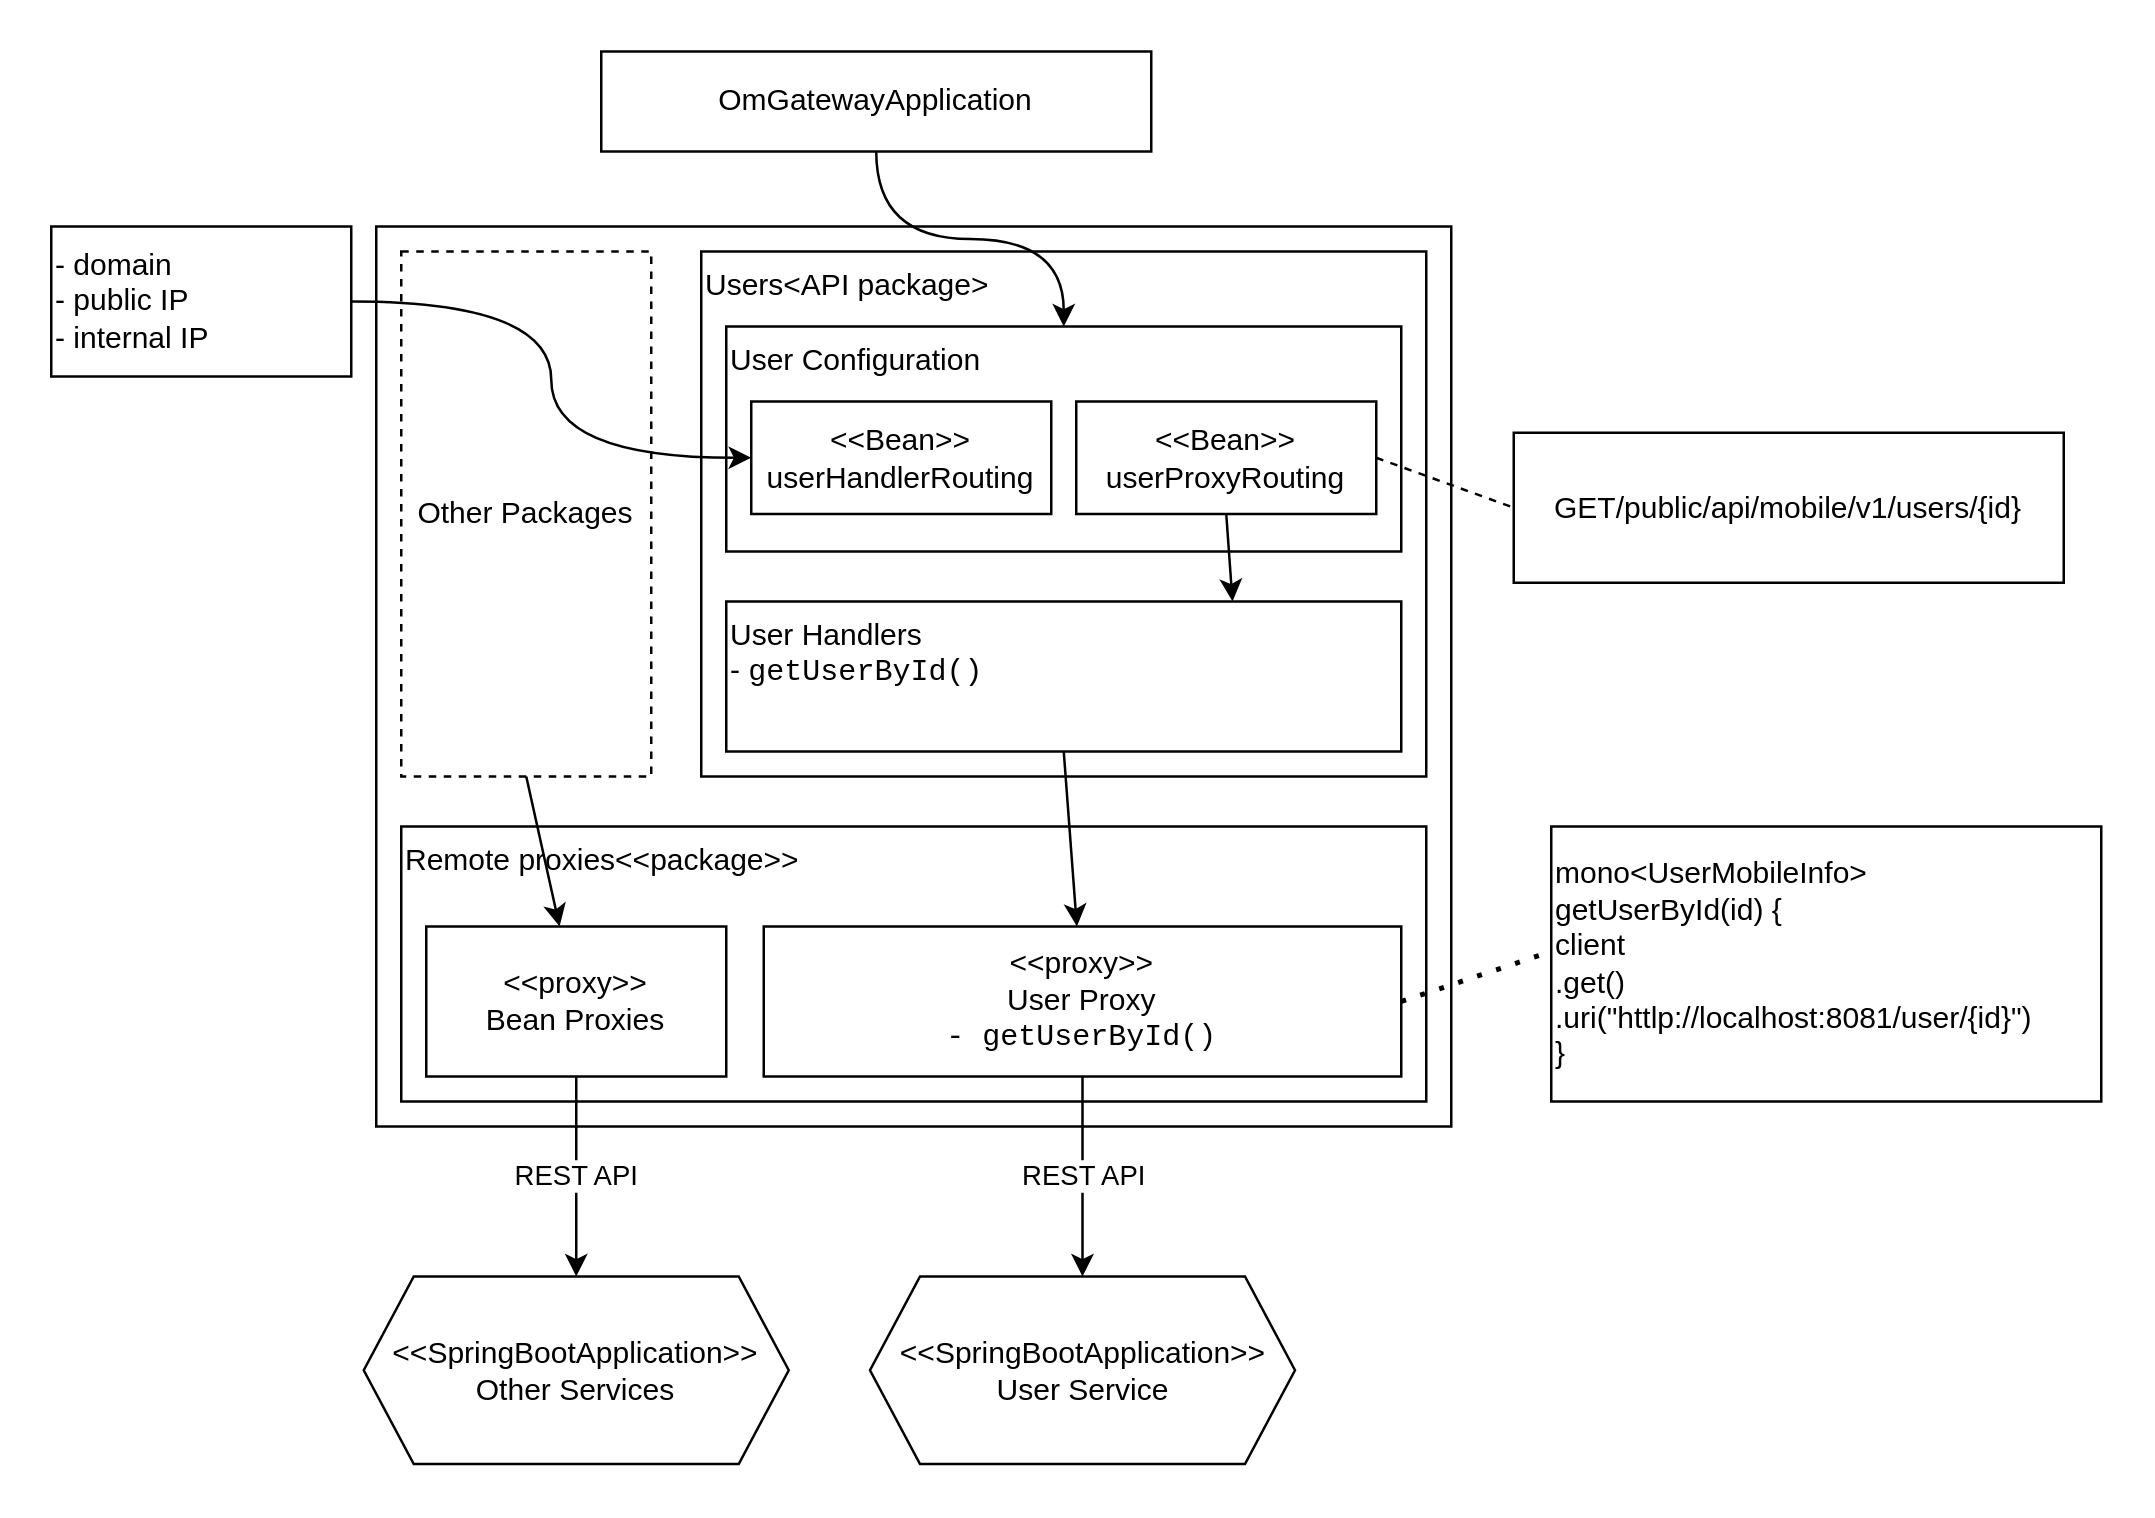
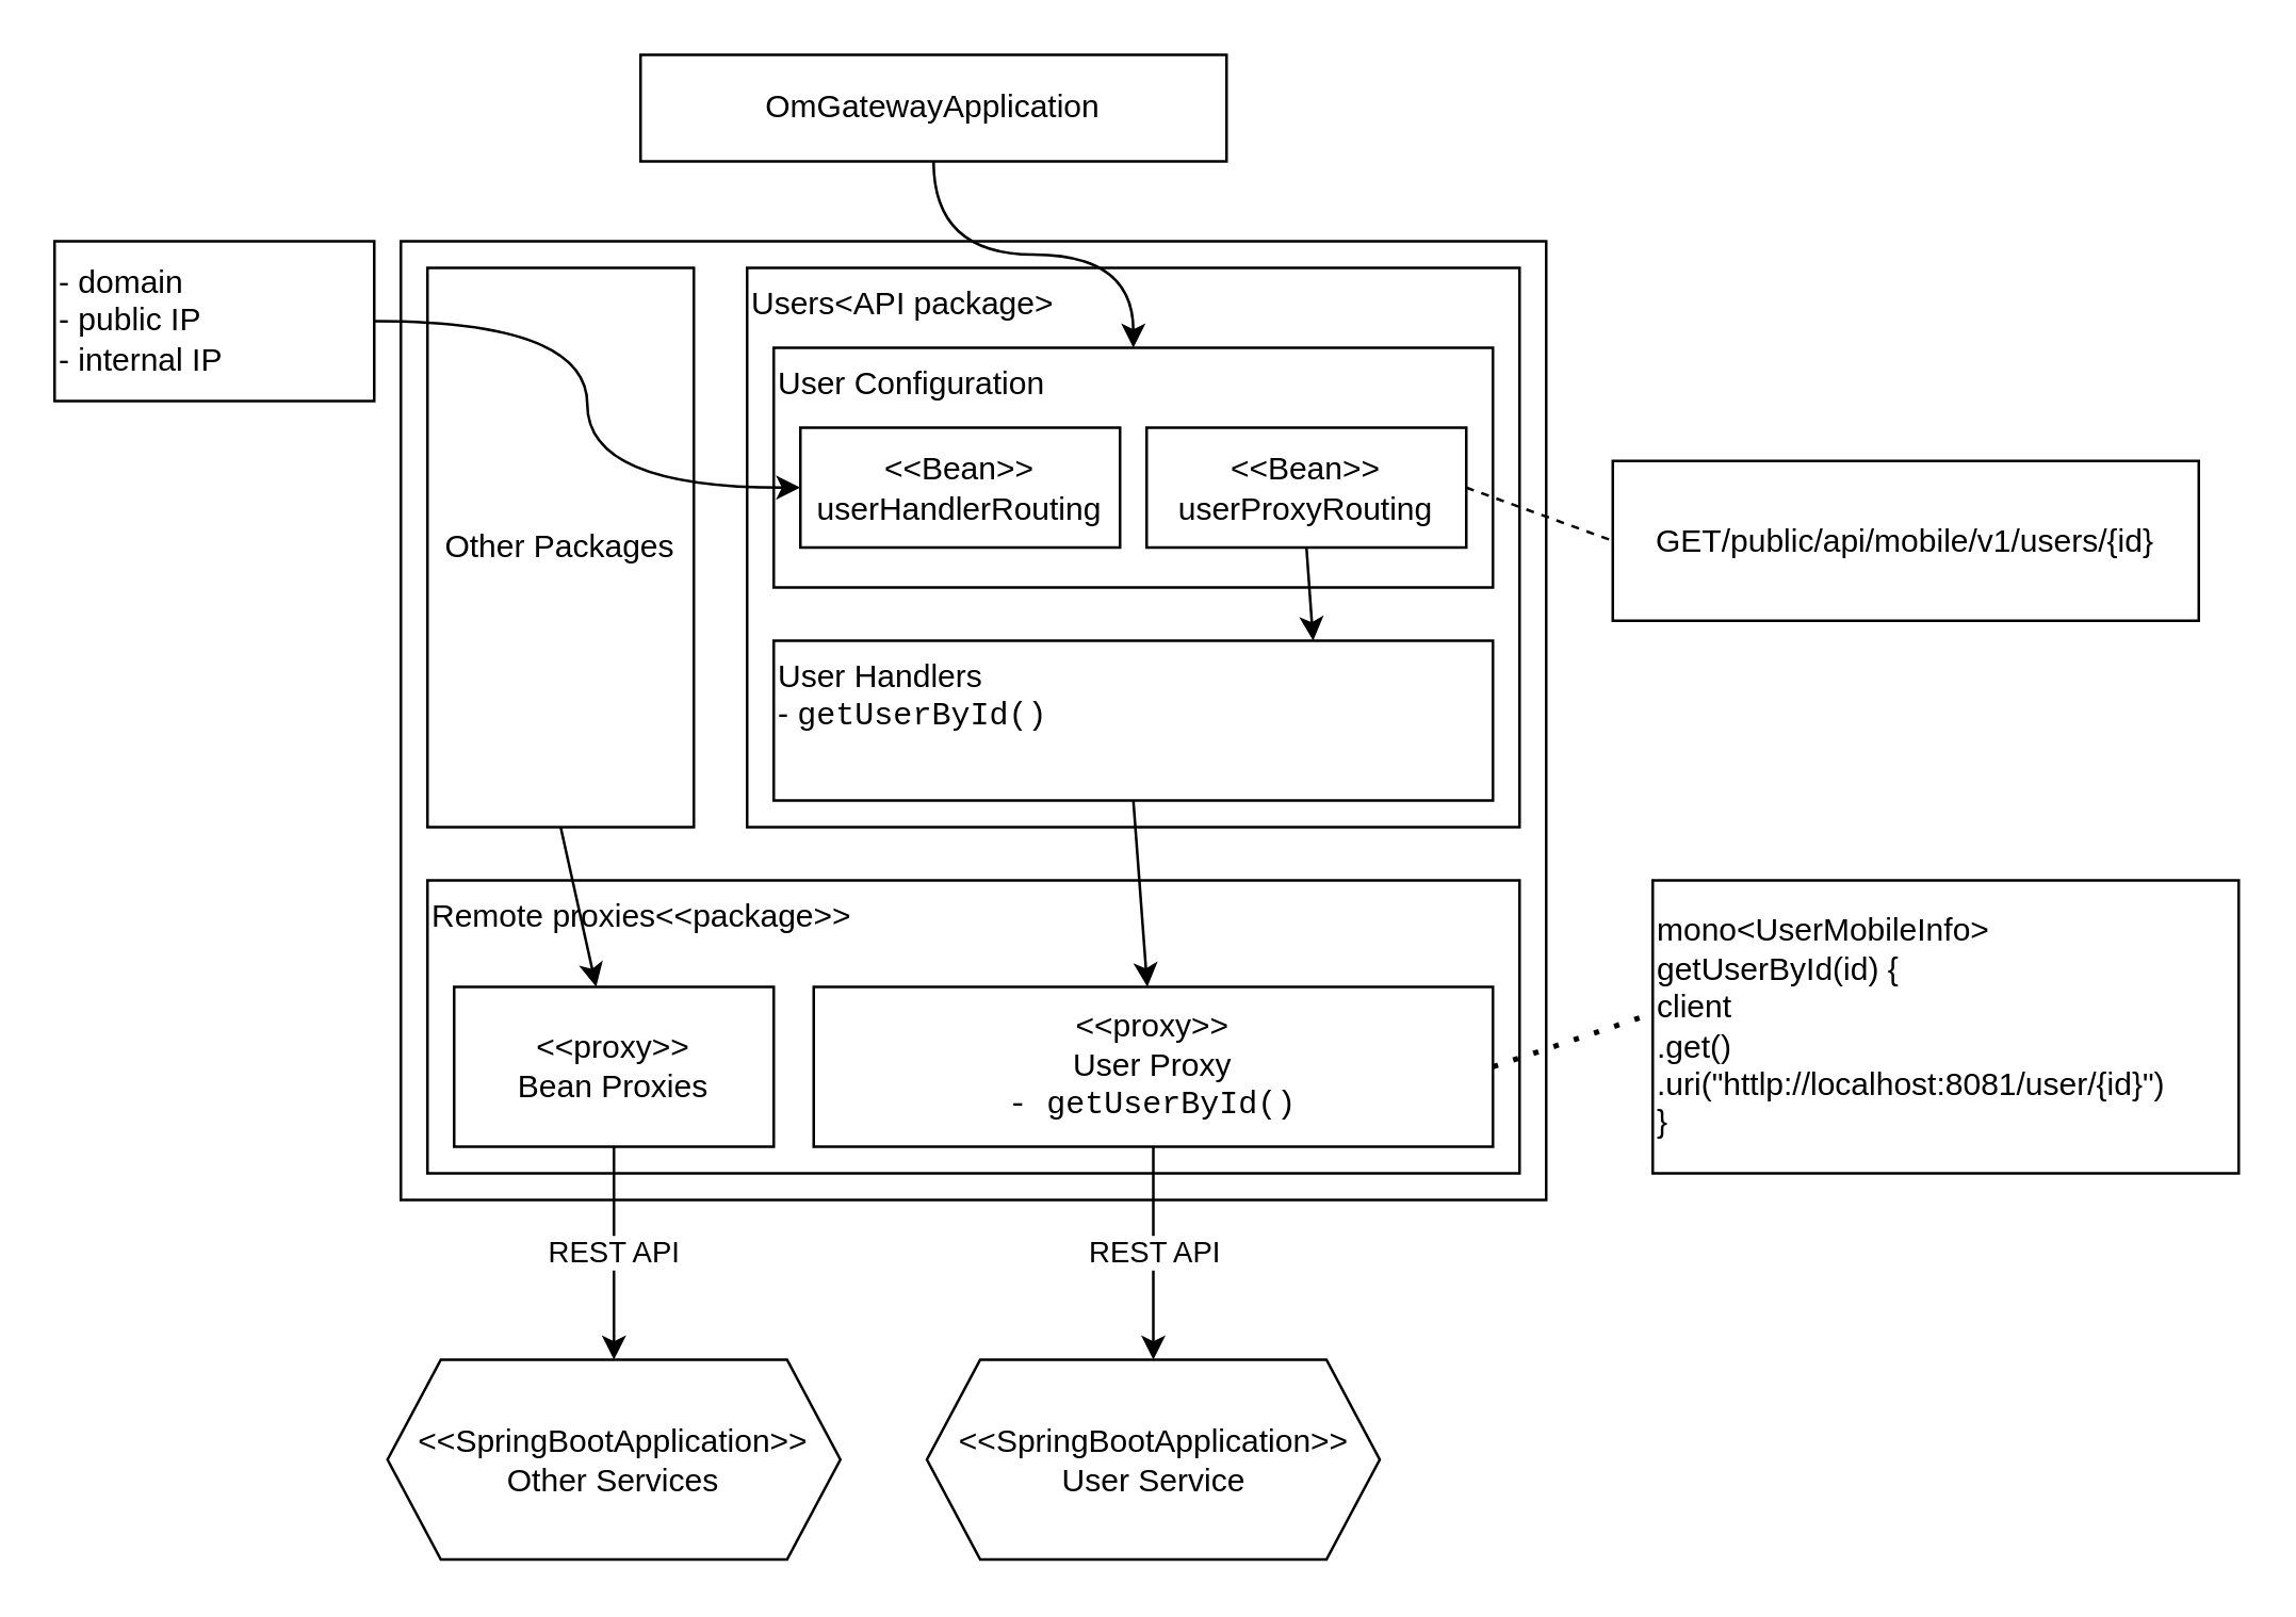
  <mxCell id="0" />
  <mxCell id="1" parent="0" />
  <mxCell id="2" value="OmGatewayApplication" style="rounded=0;whiteSpace=wrap;html=1;" vertex="1" parent="1"><mxGeometry x="240" y="20" width="220" height="40" as="geometry" /></mxCell>
  <mxCell id="3" value="" style="rounded=0;whiteSpace=wrap;html=1;" vertex="1" parent="1"><mxGeometry x="150" y="90" width="430" height="360" as="geometry" /></mxCell>
- <mxCell id="4" value="Other Packages" style="rounded=0;whiteSpace=wrap;html=1;dashed=1;" vertex="1" parent="1"><mxGeometry x="160" y="100" width="100" height="210" as="geometry" /></mxCell>
+ <mxCell id="4" value="Other Packages" style="rounded=0;whiteSpace=wrap;html=1;" vertex="1" parent="1"><mxGeometry x="160" y="100" width="100" height="210" as="geometry" /></mxCell>
  <mxCell id="5" value="Users&amp;lt;API package&amp;gt;" style="rounded=0;whiteSpace=wrap;html=1;verticalAlign=top;align=left;" vertex="1" parent="1"><mxGeometry x="280" y="100" width="290" height="210" as="geometry" /></mxCell>
  <mxCell id="6" value="&lt;div&gt;&amp;lt;&amp;lt;SpringBootApplication&amp;gt;&amp;gt;&lt;br&gt;&lt;/div&gt;&lt;div&gt;User Service&lt;/div&gt;" style="shape=hexagon;perimeter=hexagonPerimeter2;whiteSpace=wrap;html=1;fixedSize=1;" vertex="1" parent="1"><mxGeometry x="347.5" y="510" width="170" height="75" as="geometry" /></mxCell>
  <mxCell id="7" value="Remote proxies&amp;lt;&amp;lt;package&amp;gt;&amp;gt;" style="rounded=0;whiteSpace=wrap;html=1;align=left;verticalAlign=top;" vertex="1" parent="1"><mxGeometry x="160" y="330" width="410" height="110" as="geometry" /></mxCell>
  <mxCell id="8" value="REST API" style="edgeStyle=none;rounded=0;orthogonalLoop=1;jettySize=auto;html=1;exitX=0.5;exitY=1;exitDx=0;exitDy=0;entryX=0.5;entryY=0;entryDx=0;entryDy=0;" edge="1" parent="1" source="9" target="25"><mxGeometry relative="1" as="geometry" /></mxCell>
  <mxCell id="9" value="&lt;div&gt;&amp;lt;&amp;lt;proxy&amp;gt;&amp;gt;&lt;/div&gt;&lt;div&gt;Bean Proxies&lt;br&gt;&lt;/div&gt;" style="rounded=0;whiteSpace=wrap;html=1;" vertex="1" parent="1"><mxGeometry x="170" y="370" width="120" height="60" as="geometry" /></mxCell>
  <mxCell id="10" value="REST API" style="edgeStyle=none;rounded=0;orthogonalLoop=1;jettySize=auto;html=1;exitX=0.5;exitY=1;exitDx=0;exitDy=0;entryX=0.5;entryY=0;entryDx=0;entryDy=0;" edge="1" parent="1" source="11" target="6"><mxGeometry relative="1" as="geometry" /></mxCell>
  <mxCell id="11" value="&lt;div&gt;&amp;lt;&amp;lt;proxy&amp;gt;&amp;gt;&lt;/div&gt;&lt;div&gt;User Proxy&lt;br&gt;&lt;/div&gt;&lt;div&gt;&lt;font face=&quot;Courier New&quot;&gt;- getUserById()&lt;/font&gt;&lt;br&gt;&lt;/div&gt;" style="rounded=0;whiteSpace=wrap;html=1;" vertex="1" parent="1"><mxGeometry x="305" y="370" width="255" height="60" as="geometry" /></mxCell>
  <mxCell id="12" value="User Configuration" style="rounded=0;whiteSpace=wrap;html=1;align=left;verticalAlign=top;" vertex="1" parent="1"><mxGeometry x="290" y="130" width="270" height="90" as="geometry" /></mxCell>
  <mxCell id="13" style="edgeStyle=none;rounded=0;orthogonalLoop=1;jettySize=auto;html=1;exitX=0.5;exitY=1;exitDx=0;exitDy=0;" edge="1" parent="1" source="14" target="11"><mxGeometry relative="1" as="geometry" /></mxCell>
  <mxCell id="14" value="&lt;div&gt;User Handlers&lt;/div&gt;&lt;div&gt;- &lt;font face=&quot;Courier New&quot;&gt;getUserById()&lt;br&gt;&lt;/font&gt;&lt;/div&gt;" style="rounded=0;whiteSpace=wrap;html=1;align=left;verticalAlign=top;" vertex="1" parent="1"><mxGeometry x="290" y="240" width="270" height="60" as="geometry" /></mxCell>
  <mxCell id="15" style="edgeStyle=none;rounded=0;orthogonalLoop=1;jettySize=auto;html=1;exitX=0.5;exitY=1;exitDx=0;exitDy=0;entryX=0.75;entryY=0;entryDx=0;entryDy=0;" edge="1" parent="1" source="16" target="14"><mxGeometry relative="1" as="geometry" /></mxCell>
  <mxCell id="16" value="&amp;lt;&amp;lt;Bean&amp;gt;&amp;gt;&lt;br&gt;&lt;div&gt;userProxyRouting&lt;/div&gt;" style="rounded=0;whiteSpace=wrap;html=1;align=center;verticalAlign=middle;" vertex="1" parent="1"><mxGeometry x="430" y="160" width="120" height="45" as="geometry" /></mxCell>
  <mxCell id="17" value="&lt;div&gt;&amp;lt;&amp;lt;Bean&amp;gt;&amp;gt;&lt;br&gt;&lt;/div&gt;&lt;div&gt;userHandlerRouting&lt;/div&gt;" style="rounded=0;whiteSpace=wrap;html=1;align=center;verticalAlign=middle;" vertex="1" parent="1"><mxGeometry x="300" y="160" width="120" height="45" as="geometry" /></mxCell>
  <mxCell id="18" style="edgeStyle=orthogonalEdgeStyle;curved=1;rounded=0;orthogonalLoop=1;jettySize=auto;html=1;exitX=1;exitY=0.5;exitDx=0;exitDy=0;entryX=0;entryY=0.5;entryDx=0;entryDy=0;" edge="1" parent="1" source="19" target="17"><mxGeometry relative="1" as="geometry" /></mxCell>
  <mxCell id="19" value="&lt;div align=&quot;left&quot;&gt;- domain&lt;/div&gt;&lt;div align=&quot;left&quot;&gt;- public IP&lt;/div&gt;&lt;div align=&quot;left&quot;&gt;- internal IP&lt;br&gt;&lt;/div&gt;" style="rounded=0;whiteSpace=wrap;html=1;align=left;verticalAlign=middle;" vertex="1" parent="1"><mxGeometry x="20" y="90" width="120" height="60" as="geometry" /></mxCell>
  <mxCell id="20" value="GET/public/api/mobile/v1/users/{id}" style="rounded=0;whiteSpace=wrap;html=1;align=center;verticalAlign=middle;" vertex="1" parent="1"><mxGeometry x="605" y="172.5" width="220" height="60" as="geometry" /></mxCell>
  <mxCell id="21" value="" style="endArrow=none;dashed=1;html=1;entryX=0;entryY=0.5;entryDx=0;entryDy=0;exitX=1;exitY=0.5;exitDx=0;exitDy=0;" edge="1" parent="1" source="16" target="20"><mxGeometry width="50" height="50" relative="1" as="geometry"><mxPoint x="610" y="262.5" as="sourcePoint" /><mxPoint x="660" y="212.5" as="targetPoint" /></mxGeometry></mxCell>
  <mxCell id="22" style="edgeStyle=orthogonalEdgeStyle;curved=1;rounded=0;orthogonalLoop=1;jettySize=auto;html=1;exitX=0.5;exitY=1;exitDx=0;exitDy=0;" edge="1" parent="1" source="2" target="12"><mxGeometry relative="1" as="geometry" /></mxCell>
  <mxCell id="23" value="&lt;div align=&quot;left&quot;&gt;mono&amp;lt;UserMobileInfo&amp;gt;&lt;/div&gt;&lt;div align=&quot;left&quot;&gt;getUserById(id) {&lt;/div&gt;&lt;div align=&quot;left&quot;&gt;client&lt;/div&gt;&lt;div align=&quot;left&quot;&gt;.get()&lt;/div&gt;&lt;div align=&quot;left&quot;&gt;.uri(&quot;httlp://localhost:8081/user/{id}&quot;)&lt;br&gt;&lt;/div&gt;&lt;div align=&quot;left&quot;&gt;}&lt;br&gt;&lt;/div&gt;" style="rounded=0;whiteSpace=wrap;html=1;align=left;verticalAlign=middle;" vertex="1" parent="1"><mxGeometry x="620" y="330" width="220" height="110" as="geometry" /></mxCell>
  <mxCell id="24" value="" style="endArrow=none;dashed=1;html=1;dashPattern=1 3;strokeWidth=2;exitX=1;exitY=0.5;exitDx=0;exitDy=0;" edge="1" parent="1" source="11"><mxGeometry width="50" height="50" relative="1" as="geometry"><mxPoint x="570" y="430" as="sourcePoint" /><mxPoint x="620" y="380" as="targetPoint" /></mxGeometry></mxCell>
  <mxCell id="25" value="&lt;div&gt;&amp;lt;&amp;lt;SpringBootApplication&amp;gt;&amp;gt;&lt;br&gt;&lt;/div&gt;&lt;div&gt;Other Services&lt;/div&gt;" style="shape=hexagon;perimeter=hexagonPerimeter2;whiteSpace=wrap;html=1;fixedSize=1;" vertex="1" parent="1"><mxGeometry x="145" y="510" width="170" height="75" as="geometry" /></mxCell>
  <mxCell id="26" style="rounded=0;orthogonalLoop=1;jettySize=auto;html=1;exitX=0.5;exitY=1;exitDx=0;exitDy=0;" edge="1" parent="1" source="4" target="9"><mxGeometry relative="1" as="geometry" /></mxCell>
